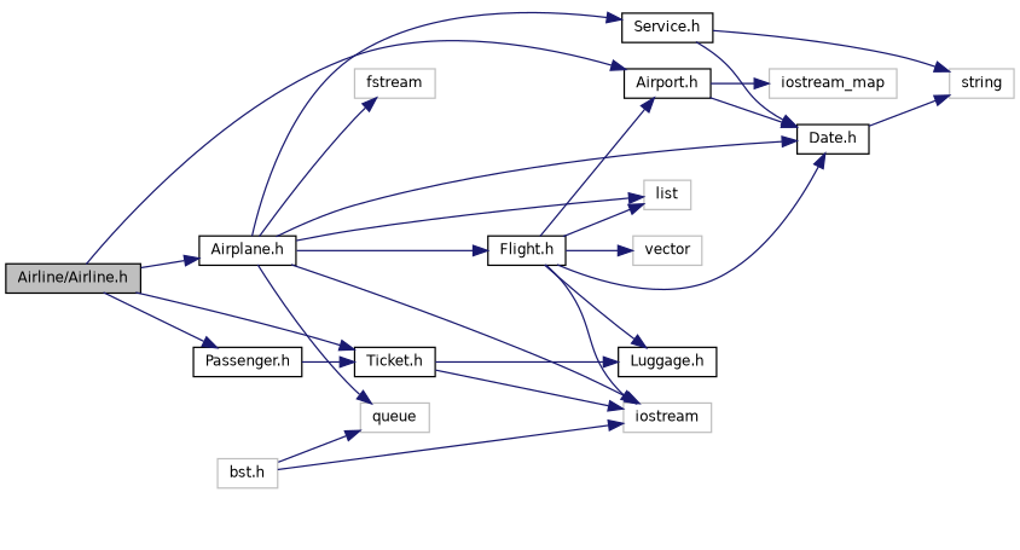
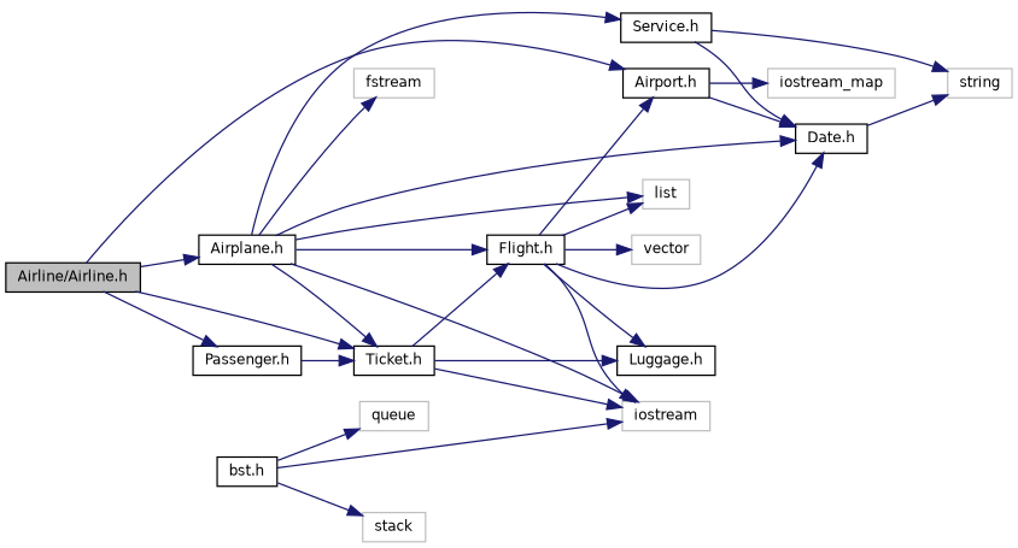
  digraph {
    rankdir=LR
    node [color=black fontname=Helvetica fontsize=10 shape=record]
    edge [color=midnightblue fontname=Helvetica fontsize=10 labelfontname=Helvetica labelfontsize=10 style=solid]
    n1 [fillcolor=grey75 fontcolor=black height=0.2 label="Airline/Airline.h" style=filled width=0.4]
    n2 [height=0.2 label="Airplane.h" width=0.4]
    n3 [height=0.2 label="Airport.h" width=0.4]
    n4 [height=0.2 label="Ticket.h" width=0.4]
    n5 [height=0.2 label="Passenger.h" width=0.4]
    n6 [color=grey75 height=0.2 label=iostream width=0.4]
    n7 [height=0.2 label="Flight.h" width=0.4]
    n8 [height=0.2 label="Date.h" width=0.4]
    n9 [color=grey75 height=0.2 label=queue width=0.4]
    n10 [color=grey75 height=0.2 label=list width=0.4]
    n11 [height=0.2 label="Service.h" width=0.4]
    n12 [color=grey75 height=0.2 label=fstream width=0.4]
    n13 [color=grey75 height=0.2 label=iostream_map width=0.4]
    n14 [height=0.2 label="Luggage.h" width=0.4]
    n15 [color=grey75 height=0.2 label=vector width=0.4]
    n16 [color=grey75 height=0.2 label=string width=0.4]
-   n17 [color=grey75 height=0.2 label="bst.h" width=0.4]
+   n17 [height=0.2 label="bst.h" width=0.4]
+   n18 [color=grey75 height=0.2 label=stack width=0.4]
    n1 -> n2
    n1 -> n3
    n1 -> n4
    n1 -> n5
    n2 -> n6
    n2 -> n7
    n2 -> n8
-   n2 -> n9
+   n2 -> n4
    n2 -> n10
    n2 -> n11
    n2 -> n12
    n3 -> n8
    n3 -> n13
    n4 -> n6
+   n4 -> n7
    n4 -> n14
    n5 -> n4
    n7 -> n3
    n7 -> n6
    n7 -> n8
    n7 -> n10
    n7 -> n14
    n7 -> n15
    n8 -> n16
    n11 -> n8
    n11 -> n16
    n17 -> n6
    n17 -> n9
+   n17 -> n18
  }
